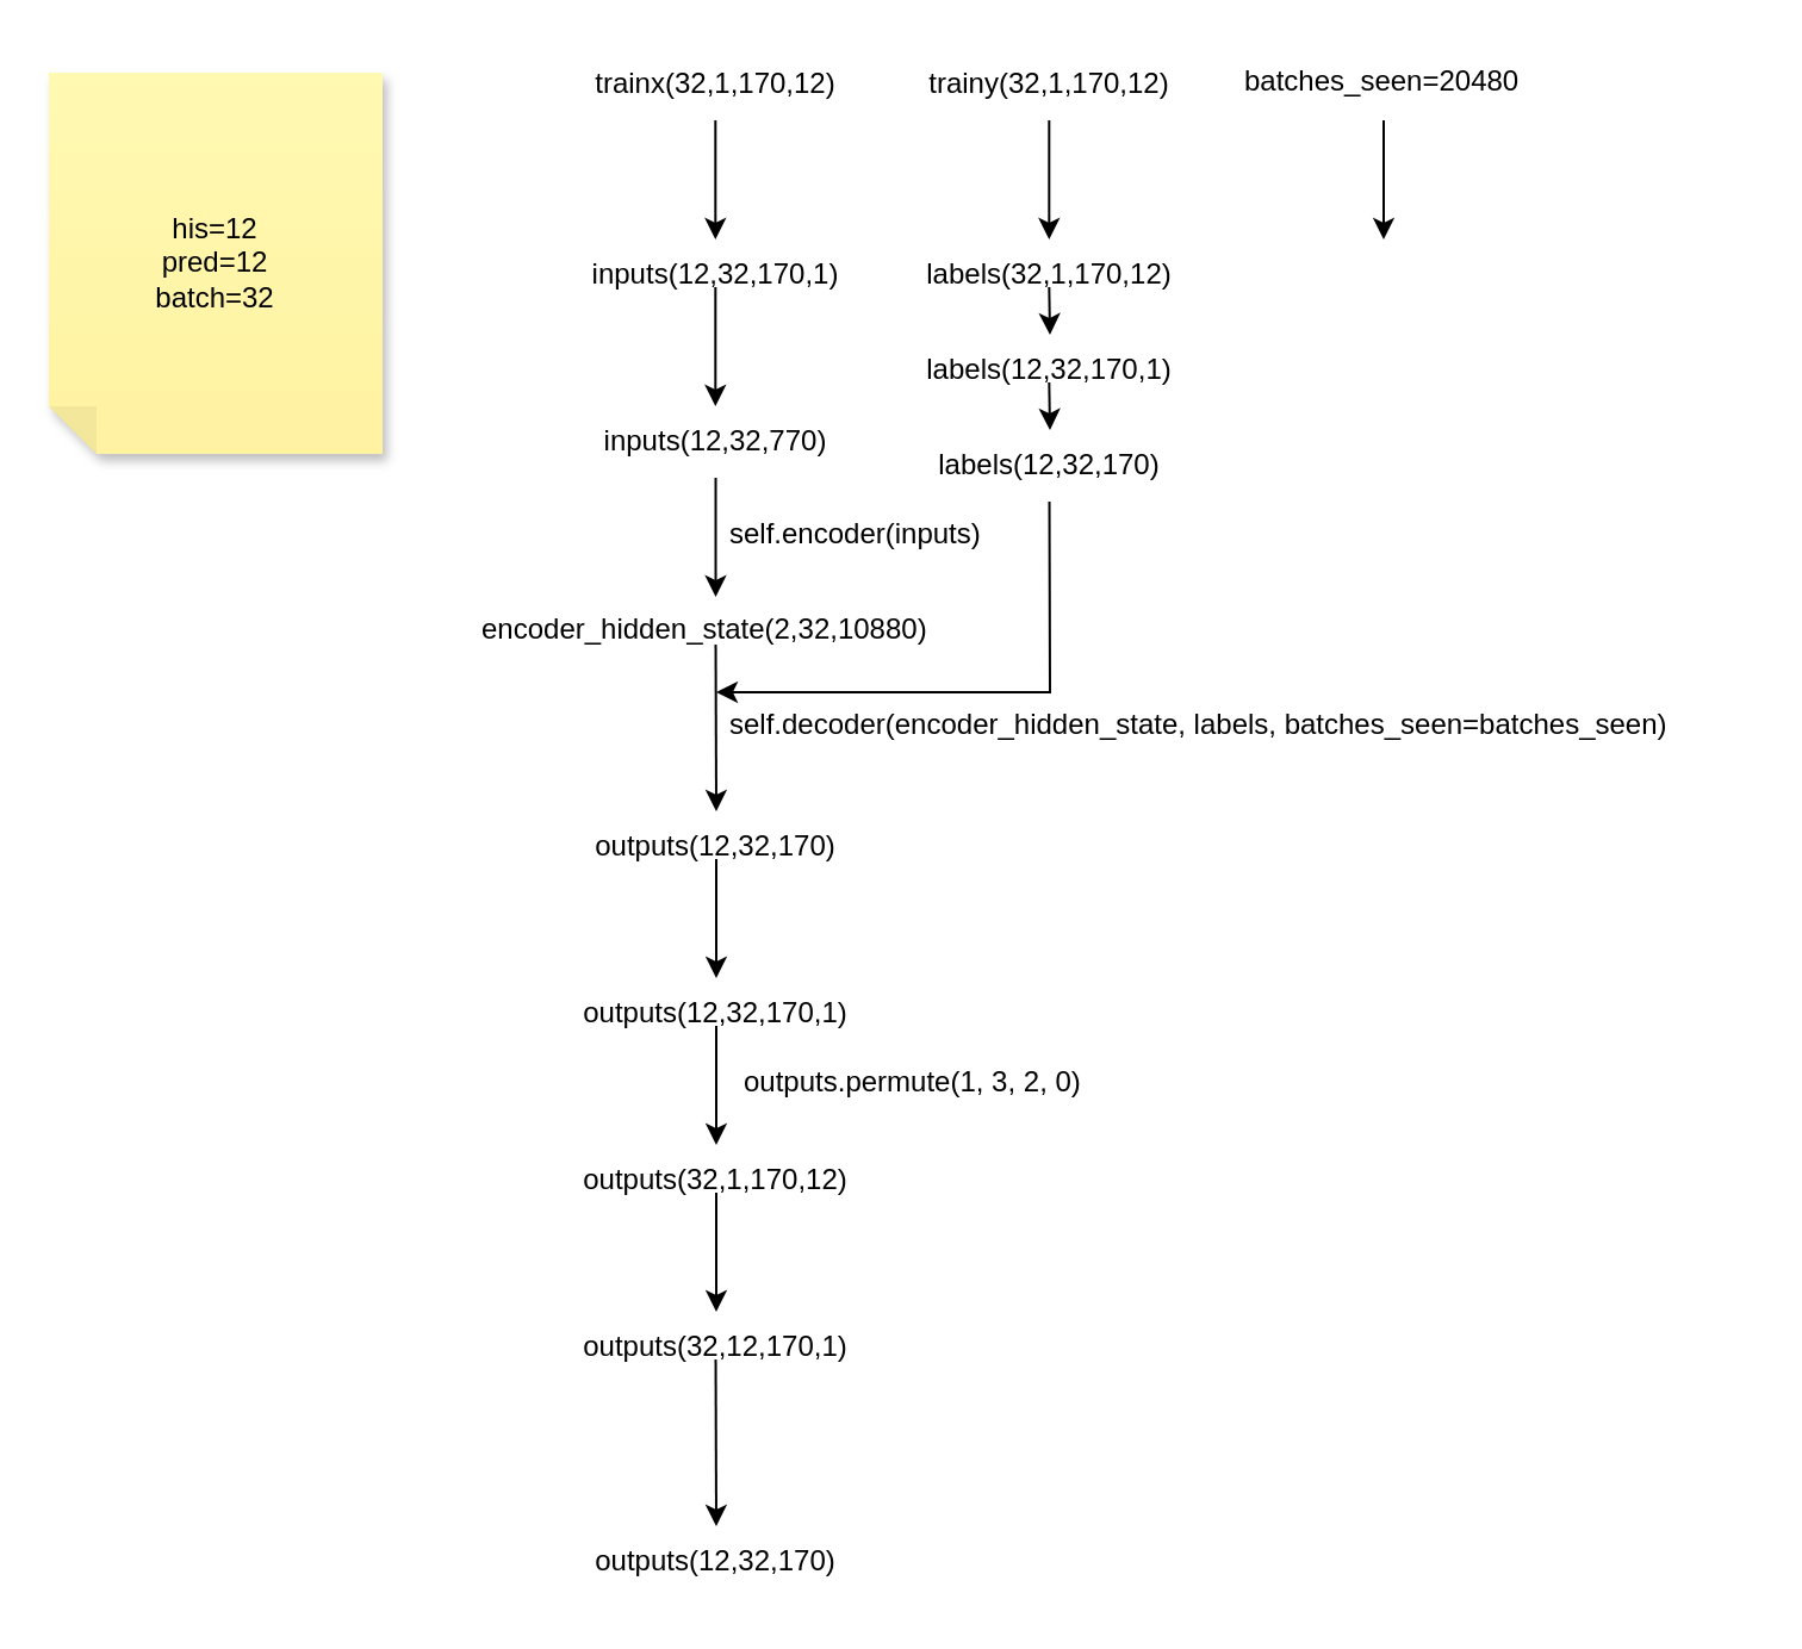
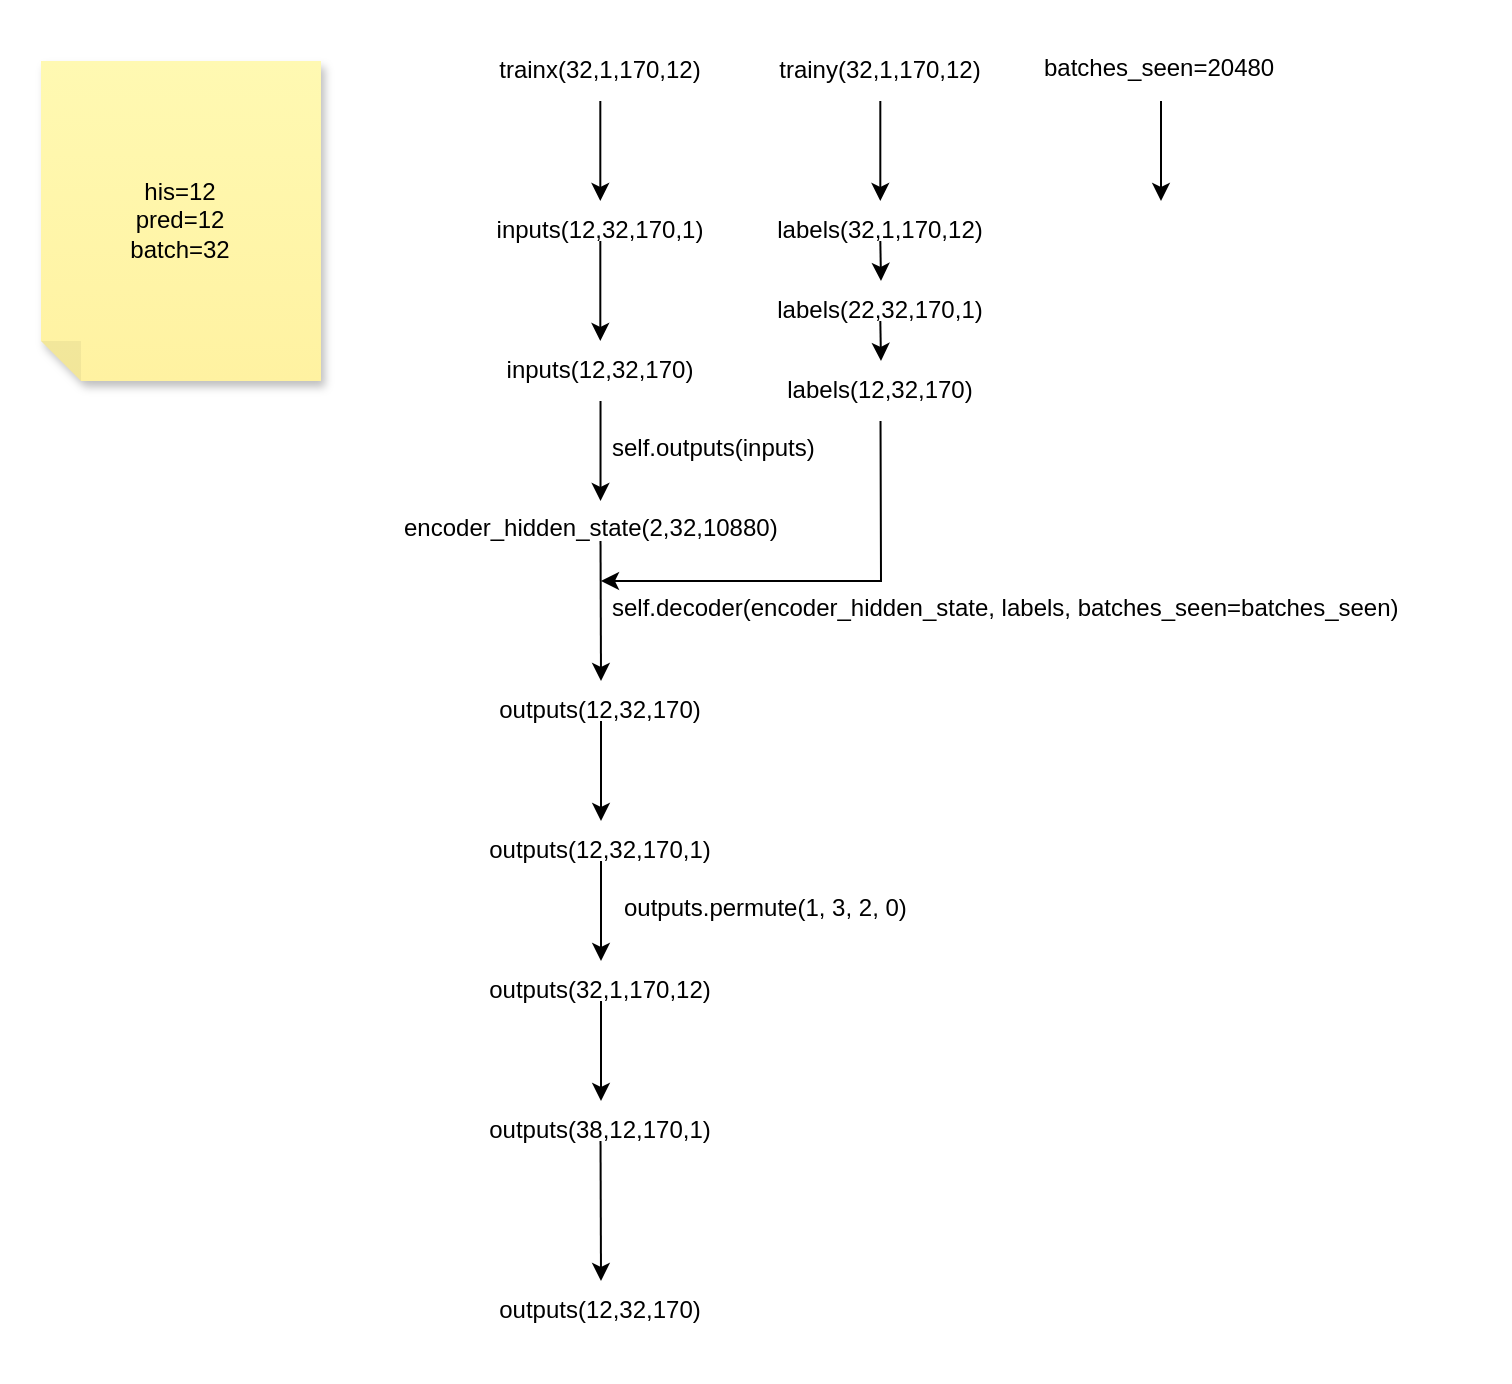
  <mxCell id="0" />
  <mxCell id="1" parent="0" />
  <mxCell id="2" value="trainx(32,1,170,12)" style="text;strokeColor=none;align=center;fillColor=none;html=1;verticalAlign=middle;whiteSpace=wrap;rounded=0;" parent="1" vertex="1"><mxGeometry x="220" y="20" width="160" height="30" as="geometry" /></mxCell>
  <mxCell id="3" value="trainy(32,1,170,12)" style="text;strokeColor=none;align=center;fillColor=none;html=1;verticalAlign=middle;whiteSpace=wrap;rounded=0;" parent="1" vertex="1"><mxGeometry x="360" y="20" width="160" height="30" as="geometry" /></mxCell>
  <mxCell id="4" value="batches_seen=20480" style="text;whiteSpace=wrap;html=1;" parent="1" vertex="1"><mxGeometry x="520" y="20" width="130" height="40" as="geometry" /></mxCell>
  <mxCell id="5" value="his=12&lt;div&gt;pred=12&lt;/div&gt;&lt;div&gt;batch=32&lt;/div&gt;" style="shape=note;whiteSpace=wrap;html=1;backgroundOutline=1;fontColor=#000000;darkOpacity=0.05;fillColor=#FFF9B2;strokeColor=none;fillStyle=solid;direction=west;gradientDirection=north;gradientColor=#FFF2A1;shadow=1;size=20;pointerEvents=1;" parent="1" vertex="1"><mxGeometry x="20" y="30" width="140" height="160" as="geometry" /></mxCell>
  <mxCell id="6" value="" style="endArrow=classic;html=1;rounded=0;" parent="1" edge="1"><mxGeometry width="50" height="50" relative="1" as="geometry"><mxPoint x="299.66" y="50" as="sourcePoint" /><mxPoint x="299.66" y="100" as="targetPoint" /></mxGeometry></mxCell>
  <mxCell id="7" value="" style="endArrow=classic;html=1;rounded=0;" parent="1" edge="1"><mxGeometry width="50" height="50" relative="1" as="geometry"><mxPoint x="439.66" y="50" as="sourcePoint" /><mxPoint x="439.66" y="100" as="targetPoint" /></mxGeometry></mxCell>
  <mxCell id="8" value="" style="endArrow=classic;html=1;rounded=0;" parent="1" edge="1"><mxGeometry width="50" height="50" relative="1" as="geometry"><mxPoint x="580" y="50" as="sourcePoint" /><mxPoint x="580" y="100" as="targetPoint" /></mxGeometry></mxCell>
  <mxCell id="9" value="inputs(12,32,170,1)" style="text;strokeColor=none;align=center;fillColor=none;html=1;verticalAlign=middle;whiteSpace=wrap;rounded=0;" parent="1" vertex="1"><mxGeometry x="240" y="100" width="120" height="30" as="geometry" /></mxCell>
  <mxCell id="10" value="labels(32,1,170,12)" style="text;strokeColor=none;align=center;fillColor=none;html=1;verticalAlign=middle;whiteSpace=wrap;rounded=0;" parent="1" vertex="1"><mxGeometry x="380" y="100" width="120" height="30" as="geometry" /></mxCell>
  <mxCell id="11" value="" style="endArrow=classic;html=1;rounded=0;" parent="1" edge="1"><mxGeometry width="50" height="50" relative="1" as="geometry"><mxPoint x="299.66" y="120" as="sourcePoint" /><mxPoint x="299.66" y="170" as="targetPoint" /></mxGeometry></mxCell>
- <mxCell id="12" value="inputs(12,32,770)" style="text;strokeColor=none;align=center;fillColor=none;html=1;verticalAlign=middle;whiteSpace=wrap;rounded=0;" parent="1" vertex="1"><mxGeometry x="240" y="170" width="120" height="30" as="geometry" /></mxCell>
+ <mxCell id="12" value="inputs(12,32,170)" style="text;strokeColor=none;align=center;fillColor=none;html=1;verticalAlign=middle;whiteSpace=wrap;rounded=0;" parent="1" vertex="1"><mxGeometry x="240" y="170" width="120" height="30" as="geometry" /></mxCell>
  <mxCell id="13" value="" style="endArrow=classic;html=1;rounded=0;" parent="1" edge="1"><mxGeometry width="50" height="50" relative="1" as="geometry"><mxPoint x="439.66" y="120" as="sourcePoint" /><mxPoint x="440" y="140" as="targetPoint" /></mxGeometry></mxCell>
- <mxCell id="14" value="labels(12,32,170,1)" style="text;strokeColor=none;align=center;fillColor=none;html=1;verticalAlign=middle;whiteSpace=wrap;rounded=0;" parent="1" vertex="1"><mxGeometry x="380" y="140" width="120" height="30" as="geometry" /></mxCell>
+ <mxCell id="14" value="labels(22,32,170,1)" style="text;strokeColor=none;align=center;fillColor=none;html=1;verticalAlign=middle;whiteSpace=wrap;rounded=0;" parent="1" vertex="1"><mxGeometry x="380" y="140" width="120" height="30" as="geometry" /></mxCell>
  <mxCell id="15" value="" style="endArrow=classic;html=1;rounded=0;" parent="1" edge="1"><mxGeometry width="50" height="50" relative="1" as="geometry"><mxPoint x="439.66" y="160" as="sourcePoint" /><mxPoint x="440" y="180" as="targetPoint" /></mxGeometry></mxCell>
  <mxCell id="16" value="labels(12,32,170)" style="text;strokeColor=none;align=center;fillColor=none;html=1;verticalAlign=middle;whiteSpace=wrap;rounded=0;" parent="1" vertex="1"><mxGeometry x="380" y="180" width="120" height="30" as="geometry" /></mxCell>
- <mxCell id="17" value="self.encoder(inputs)" style="text;whiteSpace=wrap;html=1;" parent="1" vertex="1"><mxGeometry x="304" y="210" width="140" height="40" as="geometry" /></mxCell>
+ <mxCell id="17" value="self.outputs(inputs)" style="text;whiteSpace=wrap;html=1;" parent="1" vertex="1"><mxGeometry x="304" y="210" width="140" height="40" as="geometry" /></mxCell>
  <mxCell id="18" value="" style="endArrow=classic;html=1;rounded=0;" parent="1" edge="1"><mxGeometry width="50" height="50" relative="1" as="geometry"><mxPoint x="299.76" y="200" as="sourcePoint" /><mxPoint x="299.76" y="250" as="targetPoint" /></mxGeometry></mxCell>
  <mxCell id="19" value="encoder_hidden_state(2,32,10880)" style="text;whiteSpace=wrap;html=1;" parent="1" vertex="1"><mxGeometry x="200" y="250" width="200" height="40" as="geometry" /></mxCell>
  <mxCell id="20" value="self.decoder(encoder_hidden_state, labels, batches_seen=batches_seen)" style="text;whiteSpace=wrap;html=1;" parent="1" vertex="1"><mxGeometry x="304" y="290" width="430" height="40" as="geometry" /></mxCell>
  <mxCell id="21" value="" style="endArrow=classic;html=1;rounded=0;" parent="1" edge="1"><mxGeometry width="50" height="50" relative="1" as="geometry"><mxPoint x="299.76" y="270" as="sourcePoint" /><mxPoint x="300" y="340" as="targetPoint" /></mxGeometry></mxCell>
  <mxCell id="22" value="" style="endArrow=classic;html=1;rounded=0;" parent="1" edge="1"><mxGeometry width="50" height="50" relative="1" as="geometry"><mxPoint x="439.76" y="210" as="sourcePoint" /><mxPoint x="300" y="290" as="targetPoint" /><Array as="points"><mxPoint x="440" y="290" /></Array></mxGeometry></mxCell>
  <mxCell id="23" value="outputs(12,32,170)" style="text;strokeColor=none;align=center;fillColor=none;html=1;verticalAlign=middle;whiteSpace=wrap;rounded=0;" parent="1" vertex="1"><mxGeometry x="240" y="340" width="120" height="30" as="geometry" /></mxCell>
  <mxCell id="24" value="" style="endArrow=classic;html=1;rounded=0;" parent="1" edge="1"><mxGeometry width="50" height="50" relative="1" as="geometry"><mxPoint x="299.76" y="570" as="sourcePoint" /><mxPoint x="300" y="640" as="targetPoint" /></mxGeometry></mxCell>
  <mxCell id="25" value="outputs(12,32,170)" style="text;strokeColor=none;align=center;fillColor=none;html=1;verticalAlign=middle;whiteSpace=wrap;rounded=0;" parent="1" vertex="1"><mxGeometry x="240" y="640" width="120" height="30" as="geometry" /></mxCell>
  <mxCell id="26" value="" style="endArrow=classic;html=1;rounded=0;" parent="1" edge="1"><mxGeometry width="50" height="50" relative="1" as="geometry"><mxPoint x="300" y="360" as="sourcePoint" /><mxPoint x="300" y="410" as="targetPoint" /></mxGeometry></mxCell>
  <mxCell id="27" value="outputs(12,32,170,1)" style="text;strokeColor=none;align=center;fillColor=none;html=1;verticalAlign=middle;whiteSpace=wrap;rounded=0;" parent="1" vertex="1"><mxGeometry x="240" y="410" width="120" height="30" as="geometry" /></mxCell>
  <mxCell id="28" value="outputs.permute(1, 3, 2, 0)" style="text;whiteSpace=wrap;html=1;" parent="1" vertex="1"><mxGeometry x="310" y="440" width="170" height="40" as="geometry" /></mxCell>
  <mxCell id="29" value="" style="endArrow=classic;html=1;rounded=0;" parent="1" edge="1"><mxGeometry width="50" height="50" relative="1" as="geometry"><mxPoint x="300" y="430" as="sourcePoint" /><mxPoint x="300" y="480" as="targetPoint" /></mxGeometry></mxCell>
  <mxCell id="30" value="outputs(32,1,170,12)" style="text;strokeColor=none;align=center;fillColor=none;html=1;verticalAlign=middle;whiteSpace=wrap;rounded=0;" parent="1" vertex="1"><mxGeometry x="240" y="480" width="120" height="30" as="geometry" /></mxCell>
  <mxCell id="31" value="" style="endArrow=classic;html=1;rounded=0;" parent="1" edge="1"><mxGeometry width="50" height="50" relative="1" as="geometry"><mxPoint x="300" y="500" as="sourcePoint" /><mxPoint x="300" y="550" as="targetPoint" /></mxGeometry></mxCell>
- <mxCell id="32" value="outputs(32,12,170,1)" style="text;strokeColor=none;align=center;fillColor=none;html=1;verticalAlign=middle;whiteSpace=wrap;rounded=0;" parent="1" vertex="1"><mxGeometry x="240" y="550" width="120" height="30" as="geometry" /></mxCell>
+ <mxCell id="32" value="outputs(38,12,170,1)" style="text;strokeColor=none;align=center;fillColor=none;html=1;verticalAlign=middle;whiteSpace=wrap;rounded=0;" parent="1" vertex="1"><mxGeometry x="240" y="550" width="120" height="30" as="geometry" /></mxCell>
